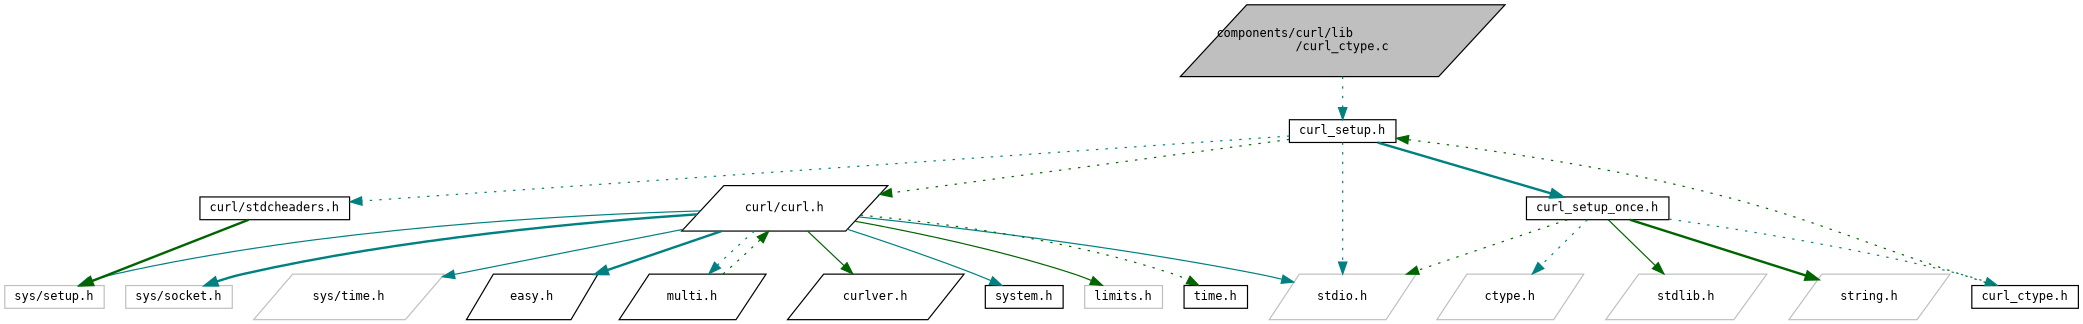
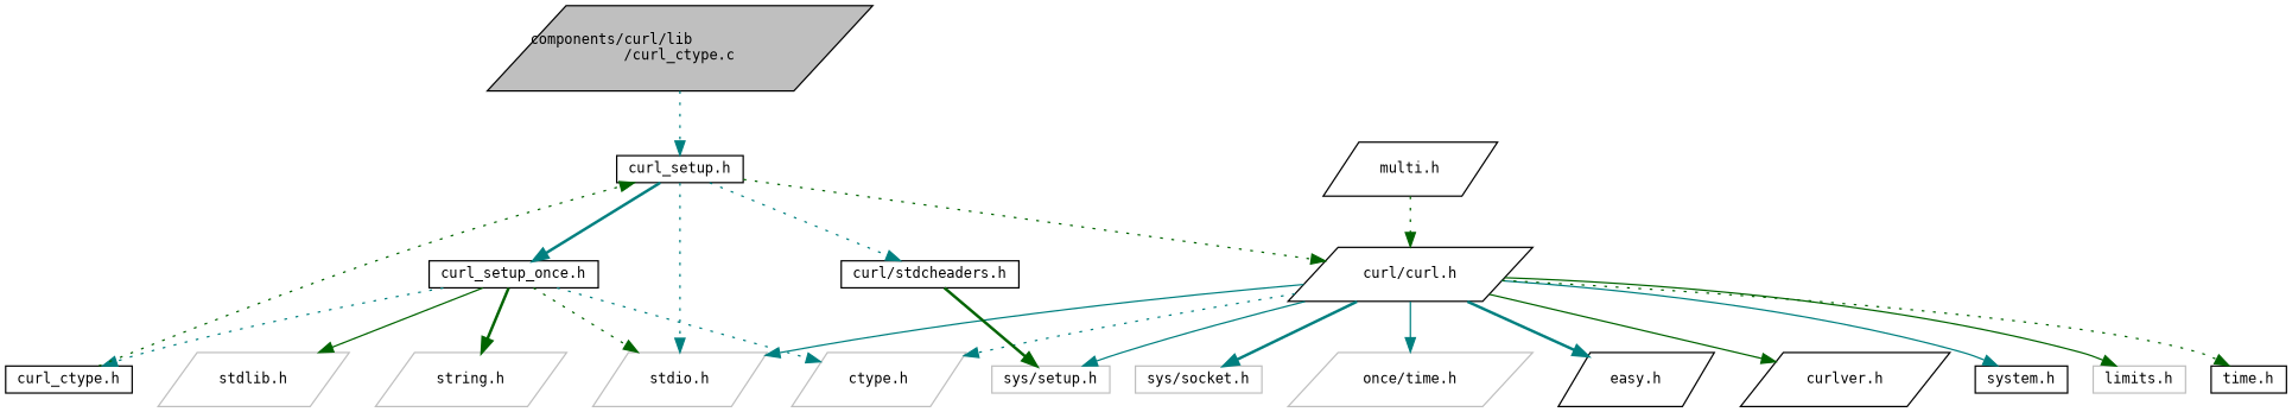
  digraph {
    fontname="DejaVu Sans Mono"
    node [color=black fillcolor=white fontname="DejaVu Sans Mono" fontsize=10 shape=parallelogram style=filled]
    edge [color=teal fontname="DejaVu Sans Mono" fontsize=10 labelfontname=Helvetica labelfontsize=10 style=dotted]
    n1 [fillcolor=grey75 fontcolor=black height=0.2 label="components/curl/lib\l/curl_ctype.c" width=0.4]
    n2 [height=0.2 label="curl_setup.h" shape=box width=0.4]
    n3 [height=0.2 label="curl/curl.h" width=0.4]
    n4 [color=grey75 height=0.2 label="stdio.h" width=0.4]
    n5 [height=0.2 label="curl/stdcheaders.h" shape=box width=0.4]
    n6 [height=0.2 label="curl_setup_once.h" shape=box width=0.4]
    n7 [height=0.2 label="curlver.h" width=0.4]
    n8 [height=0.2 label="system.h" shape=box width=0.4]
    n9 [color=grey75 height=0.2 label="limits.h" shape=box width=0.4]
    n10 [color=grey75 height=0.2 label="sys/setup.h" shape=box width=0.4]
    n11 [height=0.2 label="time.h" shape=box width=0.4]
    n12 [color=grey75 height=0.2 label="sys/socket.h" shape=box width=0.4]
-   n13 [color=grey75 height=0.2 label="sys/time.h" width=0.4]
+   n13 [color=grey75 height=0.2 label="once/time.h" width=0.4]
    n14 [height=0.2 label="easy.h" width=0.4]
    n15 [height=0.2 label="multi.h" width=0.4]
    n16 [color=grey75 height=0.2 label="stdlib.h" width=0.4]
    n17 [color=grey75 height=0.2 label="string.h" width=0.4]
    n18 [color=grey75 height=0.2 label="ctype.h" width=0.4]
    n19 [height=0.2 label="curl_ctype.h" shape=box width=0.4]
    n1 -> n2
    n2 -> n3 [color=darkgreen]
    n2 -> n4
    n2 -> n5
    n2 -> n6 [style=bold]
    n3 -> n4 [style=solid]
    n3 -> n7 [color=darkgreen style=solid]
    n3 -> n8 [style=solid]
    n3 -> n9 [color=darkgreen style=solid]
    n3 -> n10 [style=solid]
    n3 -> n11 [color=darkgreen]
    n3 -> n12 [style=bold]
    n3 -> n13 [style=solid]
    n3 -> n14 [style=bold]
-   n3 -> n15
+   n3 -> n18
    n5 -> n10 [color=darkgreen style=bold]
    n6 -> n4 [color=darkgreen]
    n6 -> n16 [color=darkgreen style=solid]
    n6 -> n17 [color=darkgreen style=bold]
    n6 -> n18
    n6 -> n19
    n15 -> n3 [color=darkgreen]
    n19 -> n2 [color=darkgreen]
  }
